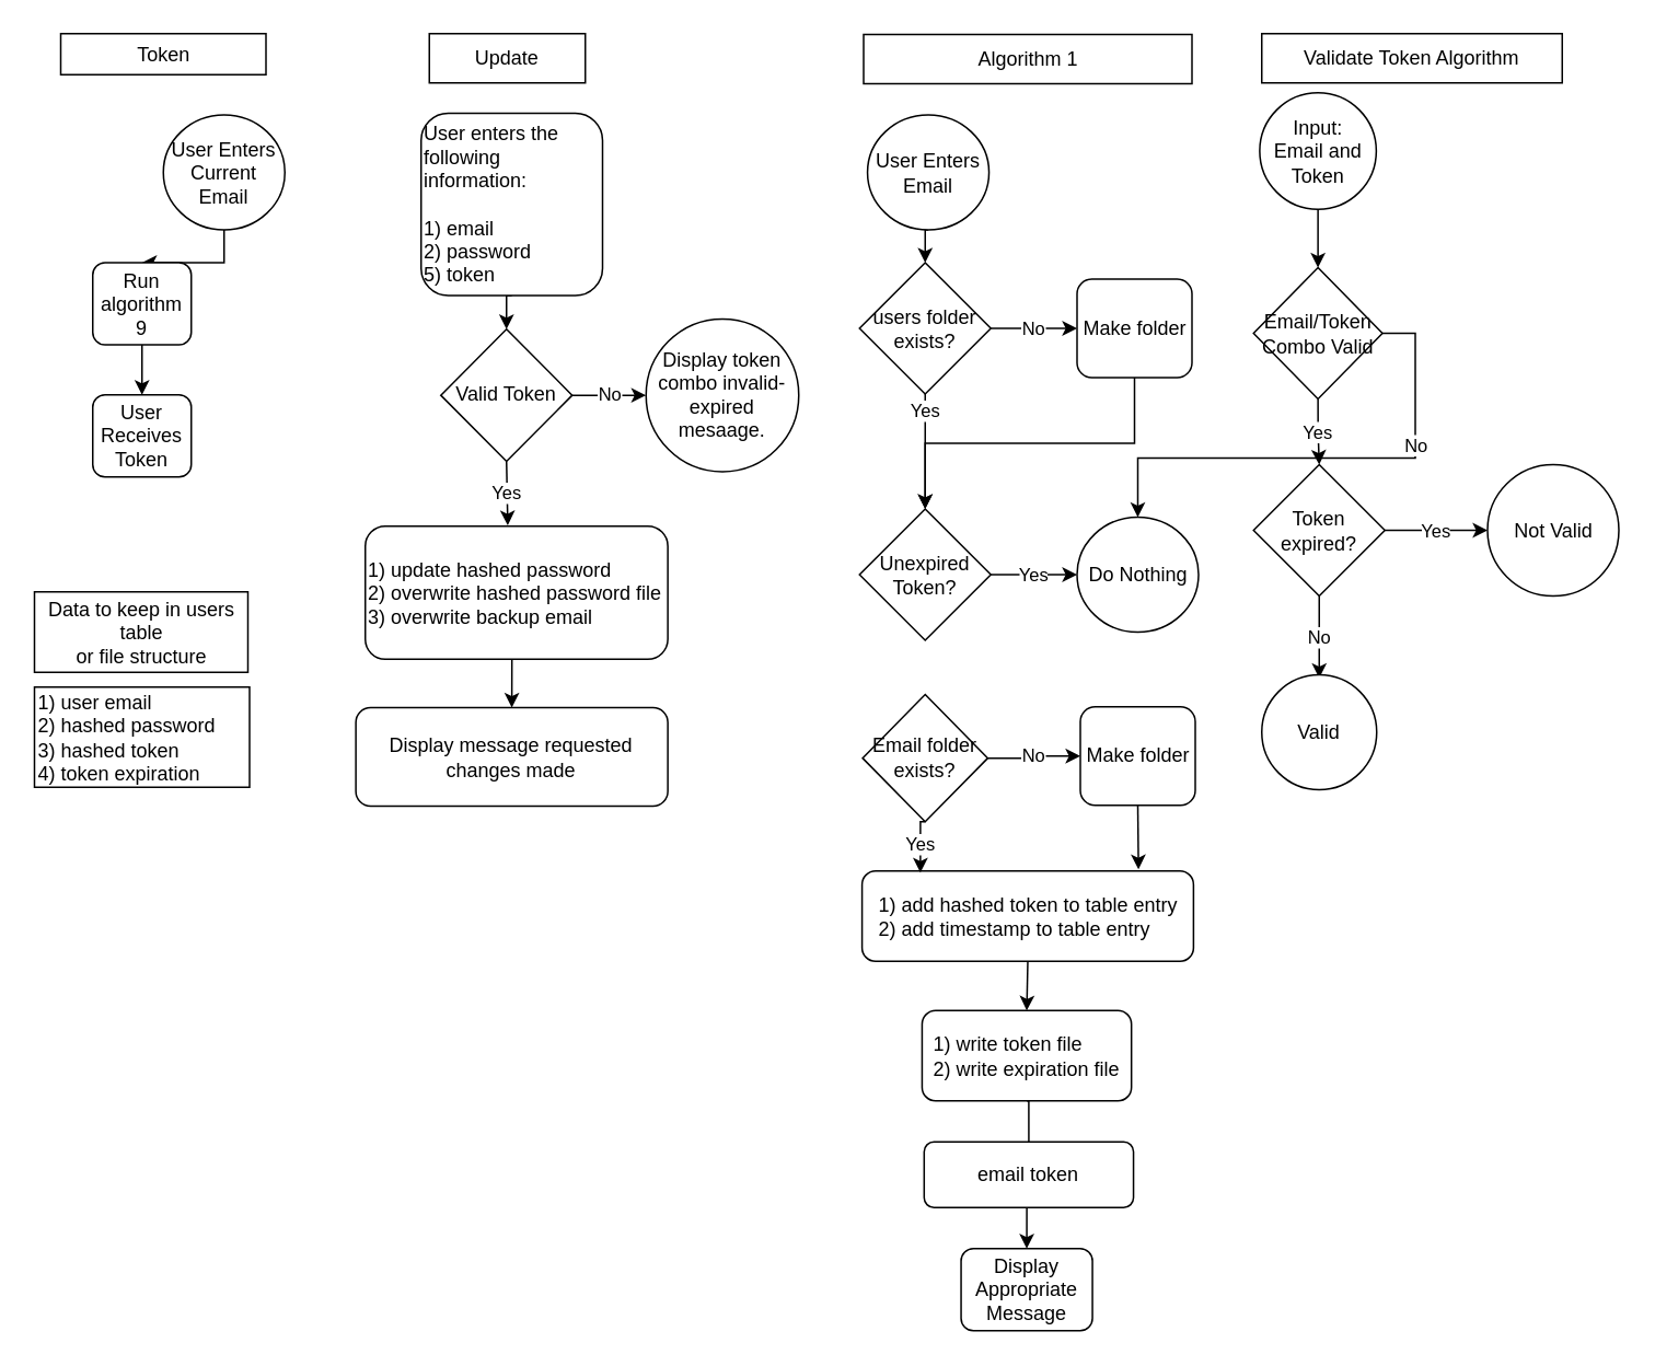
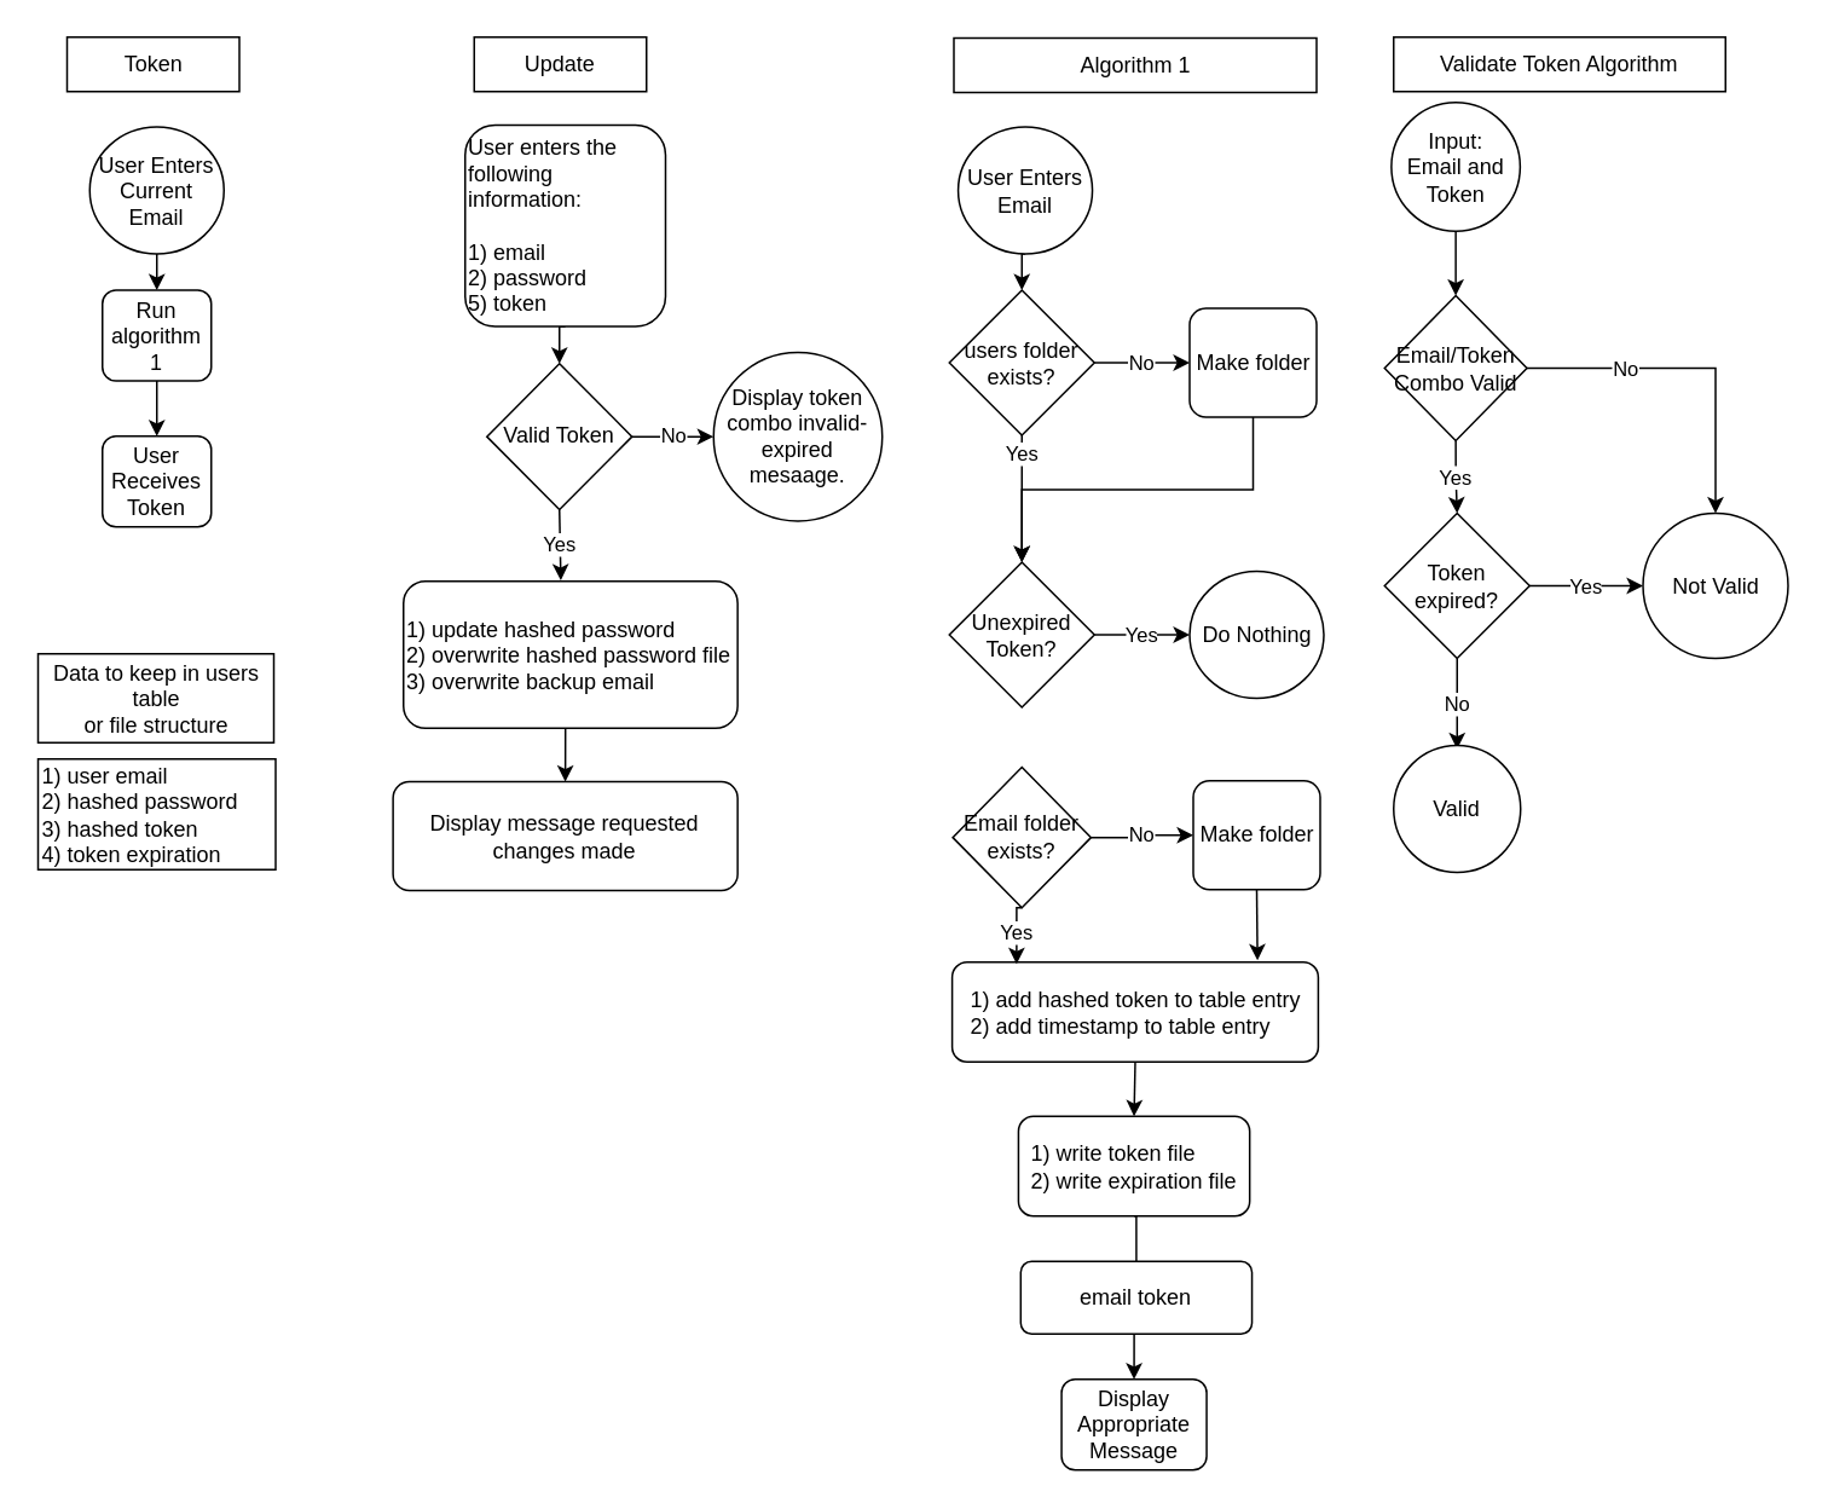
  <mxCell id="0" />
  <mxCell id="1" parent="0" />
  <mxCell id="2" value="Algorithm 1" style="rounded=0;whiteSpace=wrap;html=1;align=center;" parent="1" vertex="1"><mxGeometry x="525.5" y="20.5" width="200" height="30" as="geometry" /></mxCell>
  <mxCell id="3" value="1) user email&lt;br&gt;2) hashed password&lt;br&gt;3) hashed token&lt;br&gt;4) token expiration&lt;br&gt;&lt;div style=&quot;text-align: justify&quot;&gt;&lt;/div&gt;" style="rounded=0;whiteSpace=wrap;html=1;align=left;" parent="1" vertex="1"><mxGeometry x="20.5" y="418" width="131" height="61" as="geometry" /></mxCell>
  <mxCell id="4" value="No" style="edgeStyle=orthogonalEdgeStyle;rounded=0;orthogonalLoop=1;jettySize=auto;html=1;exitX=0.5;exitY=1;exitDx=0;exitDy=0;entryX=0.5;entryY=0;entryDx=0;entryDy=0;" parent="1" source="6" edge="1"><mxGeometry relative="1" as="geometry"><mxPoint x="803" y="412.5" as="targetPoint" /></mxGeometry></mxCell>
  <mxCell id="5" value="Yes" style="edgeStyle=orthogonalEdgeStyle;rounded=0;orthogonalLoop=1;jettySize=auto;html=1;exitX=1;exitY=0.5;exitDx=0;exitDy=0;entryX=0;entryY=0.5;entryDx=0;entryDy=0;" parent="1" source="6" target="29" edge="1"><mxGeometry relative="1" as="geometry" /></mxCell>
  <mxCell id="6" value="Token expired?" style="rhombus;whiteSpace=wrap;html=1;" parent="1" vertex="1"><mxGeometry x="763" y="282.5" width="80" height="80" as="geometry" /></mxCell>
- <mxCell id="7" value="Token" style="rounded=0;whiteSpace=wrap;html=1;align=center;" parent="1" vertex="1"><mxGeometry x="36.5" y="20" width="125" height="25" as="geometry" /></mxCell>
+ <mxCell id="7" value="Token" style="rounded=0;whiteSpace=wrap;html=1;align=center;" parent="1" vertex="1"><mxGeometry x="36.5" y="20" width="95" height="30" as="geometry" /></mxCell>
  <mxCell id="8" value="&lt;span&gt;Data to keep in users table&lt;/span&gt;&lt;br&gt;&lt;span&gt;or file structure&lt;/span&gt;" style="rounded=0;whiteSpace=wrap;html=1;align=center;" parent="1" vertex="1"><mxGeometry x="20.5" y="360" width="130" height="49" as="geometry" /></mxCell>
  <mxCell id="9" value="Yes" style="edgeStyle=orthogonalEdgeStyle;rounded=0;orthogonalLoop=1;jettySize=auto;html=1;exitX=0.5;exitY=1;exitDx=0;exitDy=0;entryX=0.5;entryY=0;entryDx=0;entryDy=0;" parent="1" source="11" target="6" edge="1"><mxGeometry relative="1" as="geometry" /></mxCell>
- <mxCell id="10" value="No" style="edgeStyle=orthogonalEdgeStyle;rounded=0;orthogonalLoop=1;jettySize=auto;html=1;exitX=1;exitY=0.5;exitDx=0;exitDy=0;" parent="1" source="11" target="16" edge="1"><mxGeometry x="-0.413" relative="1" as="geometry"><mxPoint as="offset" /></mxGeometry></mxCell>
+ <mxCell id="10" value="No" style="edgeStyle=orthogonalEdgeStyle;rounded=0;orthogonalLoop=1;jettySize=auto;html=1;exitX=1;exitY=0.5;exitDx=0;exitDy=0;entryX=0.5;entryY=0;entryDx=0;entryDy=0;" parent="1" source="11" target="29" edge="1"><mxGeometry x="-0.413" relative="1" as="geometry"><mxPoint as="offset" /></mxGeometry></mxCell>
  <mxCell id="11" value="Email/Token Combo Valid" style="rhombus;whiteSpace=wrap;html=1;" parent="1" vertex="1"><mxGeometry x="763" y="162.5" width="78.5" height="80" as="geometry" /></mxCell>
  <mxCell id="12" style="edgeStyle=orthogonalEdgeStyle;rounded=0;orthogonalLoop=1;jettySize=auto;html=1;exitX=0.5;exitY=1;exitDx=0;exitDy=0;entryX=0.5;entryY=0;entryDx=0;entryDy=0;" parent="1" source="13" target="32" edge="1"><mxGeometry relative="1" as="geometry" /></mxCell>
  <mxCell id="13" value="User Enters Email" style="ellipse;whiteSpace=wrap;html=1;" parent="1" vertex="1"><mxGeometry x="527.87" y="69.5" width="74" height="70" as="geometry" /></mxCell>
  <mxCell id="14" value="Yes" style="edgeStyle=orthogonalEdgeStyle;rounded=0;orthogonalLoop=1;jettySize=auto;html=1;exitX=1;exitY=0.5;exitDx=0;exitDy=0;entryX=0;entryY=0.5;entryDx=0;entryDy=0;" parent="1" source="15" target="16" edge="1"><mxGeometry relative="1" as="geometry" /></mxCell>
  <mxCell id="15" value="Unexpired Token?" style="rhombus;whiteSpace=wrap;html=1;" parent="1" vertex="1"><mxGeometry x="523" y="309.5" width="80" height="80" as="geometry" /></mxCell>
  <mxCell id="16" value="Do Nothing" style="ellipse;whiteSpace=wrap;html=1;" parent="1" vertex="1"><mxGeometry x="655.5" y="314.5" width="74" height="70" as="geometry" /></mxCell>
  <mxCell id="17" style="edgeStyle=orthogonalEdgeStyle;rounded=0;orthogonalLoop=1;jettySize=auto;html=1;exitX=0.5;exitY=1;exitDx=0;exitDy=0;entryX=0.5;entryY=0;entryDx=0;entryDy=0;endArrow=none;" parent="1" source="18" target="20" edge="1"><mxGeometry relative="1" as="geometry" /></mxCell>
  <mxCell id="18" value="&lt;div style=&quot;text-align: left&quot;&gt;&lt;span&gt;1) write token file&lt;/span&gt;&lt;/div&gt;&lt;div style=&quot;text-align: left&quot;&gt;&lt;span&gt;2) write expiration file&lt;/span&gt;&lt;/div&gt;" style="rounded=1;whiteSpace=wrap;html=1;" parent="1" vertex="1"><mxGeometry x="561.12" y="615" width="127.5" height="55" as="geometry" /></mxCell>
  <mxCell id="19" style="edgeStyle=orthogonalEdgeStyle;rounded=0;orthogonalLoop=1;jettySize=auto;html=1;exitX=0.5;exitY=1;exitDx=0;exitDy=0;entryX=0.5;entryY=0;entryDx=0;entryDy=0;" parent="1" source="20" target="21" edge="1"><mxGeometry relative="1" as="geometry" /></mxCell>
  <mxCell id="20" value="email token" style="rounded=1;whiteSpace=wrap;html=1;" parent="1" vertex="1"><mxGeometry x="562.37" y="695" width="127.5" height="40" as="geometry" /></mxCell>
  <mxCell id="21" value="Display Appropriate Message" style="rounded=1;whiteSpace=wrap;html=1;" parent="1" vertex="1"><mxGeometry x="584.87" y="760" width="80" height="50" as="geometry" /></mxCell>
  <mxCell id="22" style="edgeStyle=orthogonalEdgeStyle;rounded=0;orthogonalLoop=1;jettySize=auto;html=1;exitX=0.5;exitY=1;exitDx=0;exitDy=0;entryX=0.5;entryY=0;entryDx=0;entryDy=0;" parent="1" source="23" target="18" edge="1"><mxGeometry relative="1" as="geometry" /></mxCell>
  <mxCell id="23" value="&lt;div style=&quot;text-align: left&quot;&gt;&lt;span&gt;1) add hashed token to table entry&lt;/span&gt;&lt;/div&gt;&lt;div style=&quot;text-align: left&quot;&gt;&lt;span&gt;2) add timestamp to table entry&lt;/span&gt;&lt;/div&gt;" style="rounded=1;whiteSpace=wrap;html=1;" parent="1" vertex="1"><mxGeometry x="524.56" y="530" width="201.87" height="55" as="geometry" /></mxCell>
  <mxCell id="24" value="No" style="edgeStyle=orthogonalEdgeStyle;rounded=0;orthogonalLoop=1;jettySize=auto;html=1;exitX=1;exitY=0.5;exitDx=0;exitDy=0;entryX=0;entryY=0.5;entryDx=0;entryDy=0;" parent="1" source="26" target="28" edge="1"><mxGeometry relative="1" as="geometry" /></mxCell>
  <mxCell id="25" value="Yes" style="edgeStyle=orthogonalEdgeStyle;rounded=0;orthogonalLoop=1;jettySize=auto;html=1;exitX=0.5;exitY=1;exitDx=0;exitDy=0;entryX=0.176;entryY=0.018;entryDx=0;entryDy=0;entryPerimeter=0;" parent="1" source="26" target="23" edge="1"><mxGeometry relative="1" as="geometry" /></mxCell>
  <mxCell id="26" value="Email folder exists?" style="rhombus;whiteSpace=wrap;html=1;" parent="1" vertex="1"><mxGeometry x="524.88" y="422.5" width="76.25" height="77.5" as="geometry" /></mxCell>
  <mxCell id="27" style="edgeStyle=orthogonalEdgeStyle;rounded=0;orthogonalLoop=1;jettySize=auto;html=1;exitX=0.5;exitY=1;exitDx=0;exitDy=0;entryX=0.834;entryY=-0.018;entryDx=0;entryDy=0;entryPerimeter=0;" edge="1" parent="1" source="28" target="23"><mxGeometry relative="1" as="geometry" /></mxCell>
  <mxCell id="28" value="Make folder" style="rounded=1;whiteSpace=wrap;html=1;" parent="1" vertex="1"><mxGeometry x="657.5" y="430" width="70" height="60" as="geometry" /></mxCell>
  <mxCell id="29" value="&lt;span&gt;Not Valid&lt;/span&gt;" style="ellipse;whiteSpace=wrap;html=1;aspect=fixed;" parent="1" vertex="1"><mxGeometry x="905.5" y="282.5" width="80" height="80" as="geometry" /></mxCell>
  <mxCell id="30" value="Yes&lt;br&gt;" style="edgeStyle=orthogonalEdgeStyle;rounded=0;orthogonalLoop=1;jettySize=auto;html=1;exitX=0.5;exitY=1;exitDx=0;exitDy=0;entryX=0.5;entryY=0;entryDx=0;entryDy=0;" parent="1" source="32" target="15" edge="1"><mxGeometry x="-0.714" relative="1" as="geometry"><mxPoint as="offset" /></mxGeometry></mxCell>
  <mxCell id="31" value="No" style="edgeStyle=orthogonalEdgeStyle;rounded=0;orthogonalLoop=1;jettySize=auto;html=1;exitX=1;exitY=0.5;exitDx=0;exitDy=0;entryX=0;entryY=0.5;entryDx=0;entryDy=0;" parent="1" source="32" target="34" edge="1"><mxGeometry relative="1" as="geometry" /></mxCell>
  <mxCell id="32" value="users folder exists?" style="rhombus;whiteSpace=wrap;html=1;" parent="1" vertex="1"><mxGeometry x="523" y="159.5" width="80" height="80" as="geometry" /></mxCell>
  <mxCell id="33" style="edgeStyle=orthogonalEdgeStyle;rounded=0;orthogonalLoop=1;jettySize=auto;html=1;exitX=0.5;exitY=1;exitDx=0;exitDy=0;" parent="1" source="34" target="15" edge="1"><mxGeometry relative="1" as="geometry" /></mxCell>
  <mxCell id="34" value="Make folder" style="rounded=1;whiteSpace=wrap;html=1;" parent="1" vertex="1"><mxGeometry x="655.5" y="169.5" width="70" height="60" as="geometry" /></mxCell>
  <mxCell id="35" value="Valid" style="ellipse;whiteSpace=wrap;html=1;aspect=fixed;" parent="1" vertex="1"><mxGeometry x="768" y="410.5" width="70" height="70" as="geometry" /></mxCell>
  <mxCell id="36" style="edgeStyle=orthogonalEdgeStyle;rounded=0;orthogonalLoop=1;jettySize=auto;html=1;exitX=0.5;exitY=1;exitDx=0;exitDy=0;entryX=0.5;entryY=0;entryDx=0;entryDy=0;" parent="1" source="37" target="11" edge="1"><mxGeometry relative="1" as="geometry" /></mxCell>
  <mxCell id="37" value="Input:&lt;br&gt;Email and&lt;br&gt;Token" style="ellipse;whiteSpace=wrap;html=1;aspect=fixed;" parent="1" vertex="1"><mxGeometry x="766.75" y="56" width="71" height="71" as="geometry" /></mxCell>
  <mxCell id="38" value="Validate Token Algorithm" style="rounded=0;whiteSpace=wrap;html=1;" parent="1" vertex="1"><mxGeometry x="768" y="20" width="183" height="30" as="geometry" /></mxCell>
  <mxCell id="39" style="edgeStyle=orthogonalEdgeStyle;rounded=0;orthogonalLoop=1;jettySize=auto;html=1;exitX=0.5;exitY=1;exitDx=0;exitDy=0;entryX=0.5;entryY=0;entryDx=0;entryDy=0;" parent="1" source="40" target="42" edge="1"><mxGeometry relative="1" as="geometry" /></mxCell>
- <mxCell id="40" value="User Enters Current Email" style="ellipse;whiteSpace=wrap;html=1;" parent="1" vertex="1"><mxGeometry x="99" y="69.5" width="74" height="70" as="geometry" /></mxCell>
+ <mxCell id="40" value="User Enters Current Email" style="ellipse;whiteSpace=wrap;html=1;" parent="1" vertex="1"><mxGeometry x="49" y="69.5" width="74" height="70" as="geometry" /></mxCell>
  <mxCell id="41" style="edgeStyle=orthogonalEdgeStyle;rounded=0;orthogonalLoop=1;jettySize=auto;html=1;exitX=0.5;exitY=1;exitDx=0;exitDy=0;entryX=0.5;entryY=0;entryDx=0;entryDy=0;" parent="1" source="42" target="43" edge="1"><mxGeometry relative="1" as="geometry" /></mxCell>
- <mxCell id="42" value="Run algorithm 9" style="rounded=1;whiteSpace=wrap;html=1;" parent="1" vertex="1"><mxGeometry x="56" y="159.5" width="60" height="50" as="geometry" /></mxCell>
+ <mxCell id="42" value="Run algorithm 1" style="rounded=1;whiteSpace=wrap;html=1;" parent="1" vertex="1"><mxGeometry x="56" y="159.5" width="60" height="50" as="geometry" /></mxCell>
  <mxCell id="43" value="User Receives Token" style="rounded=1;whiteSpace=wrap;html=1;" parent="1" vertex="1"><mxGeometry x="56" y="240" width="60" height="50" as="geometry" /></mxCell>
  <mxCell id="44" value="Update" style="rounded=0;whiteSpace=wrap;html=1;align=center;" vertex="1" parent="1"><mxGeometry x="261" y="20" width="95" height="30" as="geometry" /></mxCell>
  <mxCell id="45" style="edgeStyle=orthogonalEdgeStyle;rounded=0;orthogonalLoop=1;jettySize=auto;html=1;exitX=0.5;exitY=1;exitDx=0;exitDy=0;entryX=0.5;entryY=0;entryDx=0;entryDy=0;" edge="1" parent="1" source="46" target="52"><mxGeometry relative="1" as="geometry" /></mxCell>
  <mxCell id="46" value="User enters the following information:&lt;br&gt;&lt;br&gt;1) email&lt;br&gt;2) password&lt;br&gt;5) token" style="rounded=1;whiteSpace=wrap;html=1;align=left;" vertex="1" parent="1"><mxGeometry x="256" y="68.5" width="110.5" height="111" as="geometry" /></mxCell>
  <mxCell id="47" style="edgeStyle=orthogonalEdgeStyle;rounded=0;orthogonalLoop=1;jettySize=auto;html=1;exitX=0.5;exitY=1;exitDx=0;exitDy=0;entryX=0.5;entryY=0;entryDx=0;entryDy=0;" edge="1" parent="1" source="48" target="53"><mxGeometry relative="1" as="geometry" /></mxCell>
  <mxCell id="48" value="1) update hashed password&amp;nbsp;&lt;br&gt;2) overwrite hashed password file&lt;br&gt;3) overwrite backup email" style="rounded=1;whiteSpace=wrap;html=1;align=left;" vertex="1" parent="1"><mxGeometry x="222" y="320" width="184.25" height="81" as="geometry" /></mxCell>
  <mxCell id="49" value="&lt;span&gt;Display token combo invalid- expired mesaage.&lt;/span&gt;" style="ellipse;whiteSpace=wrap;html=1;aspect=fixed;" vertex="1" parent="1"><mxGeometry x="393" y="193.75" width="93" height="93" as="geometry" /></mxCell>
  <mxCell id="50" value="No" style="edgeStyle=orthogonalEdgeStyle;rounded=0;orthogonalLoop=1;jettySize=auto;html=1;exitX=1;exitY=0.5;exitDx=0;exitDy=0;entryX=0;entryY=0.5;entryDx=0;entryDy=0;" edge="1" parent="1" source="52" target="49"><mxGeometry relative="1" as="geometry" /></mxCell>
  <mxCell id="51" value="Yes" style="edgeStyle=orthogonalEdgeStyle;rounded=0;orthogonalLoop=1;jettySize=auto;html=1;exitX=0.5;exitY=1;exitDx=0;exitDy=0;entryX=0.471;entryY=-0.006;entryDx=0;entryDy=0;entryPerimeter=0;" edge="1" parent="1" source="52" target="48"><mxGeometry relative="1" as="geometry"><Array as="points"><mxPoint x="309" y="281" /></Array></mxGeometry></mxCell>
  <mxCell id="52" value="Valid Token" style="rhombus;whiteSpace=wrap;html=1;" vertex="1" parent="1"><mxGeometry x="268" y="200" width="80" height="80.5" as="geometry" /></mxCell>
  <mxCell id="53" value="Display message requested changes made" style="rounded=1;whiteSpace=wrap;html=1;shadow=0;gradientColor=none;" vertex="1" parent="1"><mxGeometry x="216.25" y="430.5" width="190" height="60" as="geometry" /></mxCell>
